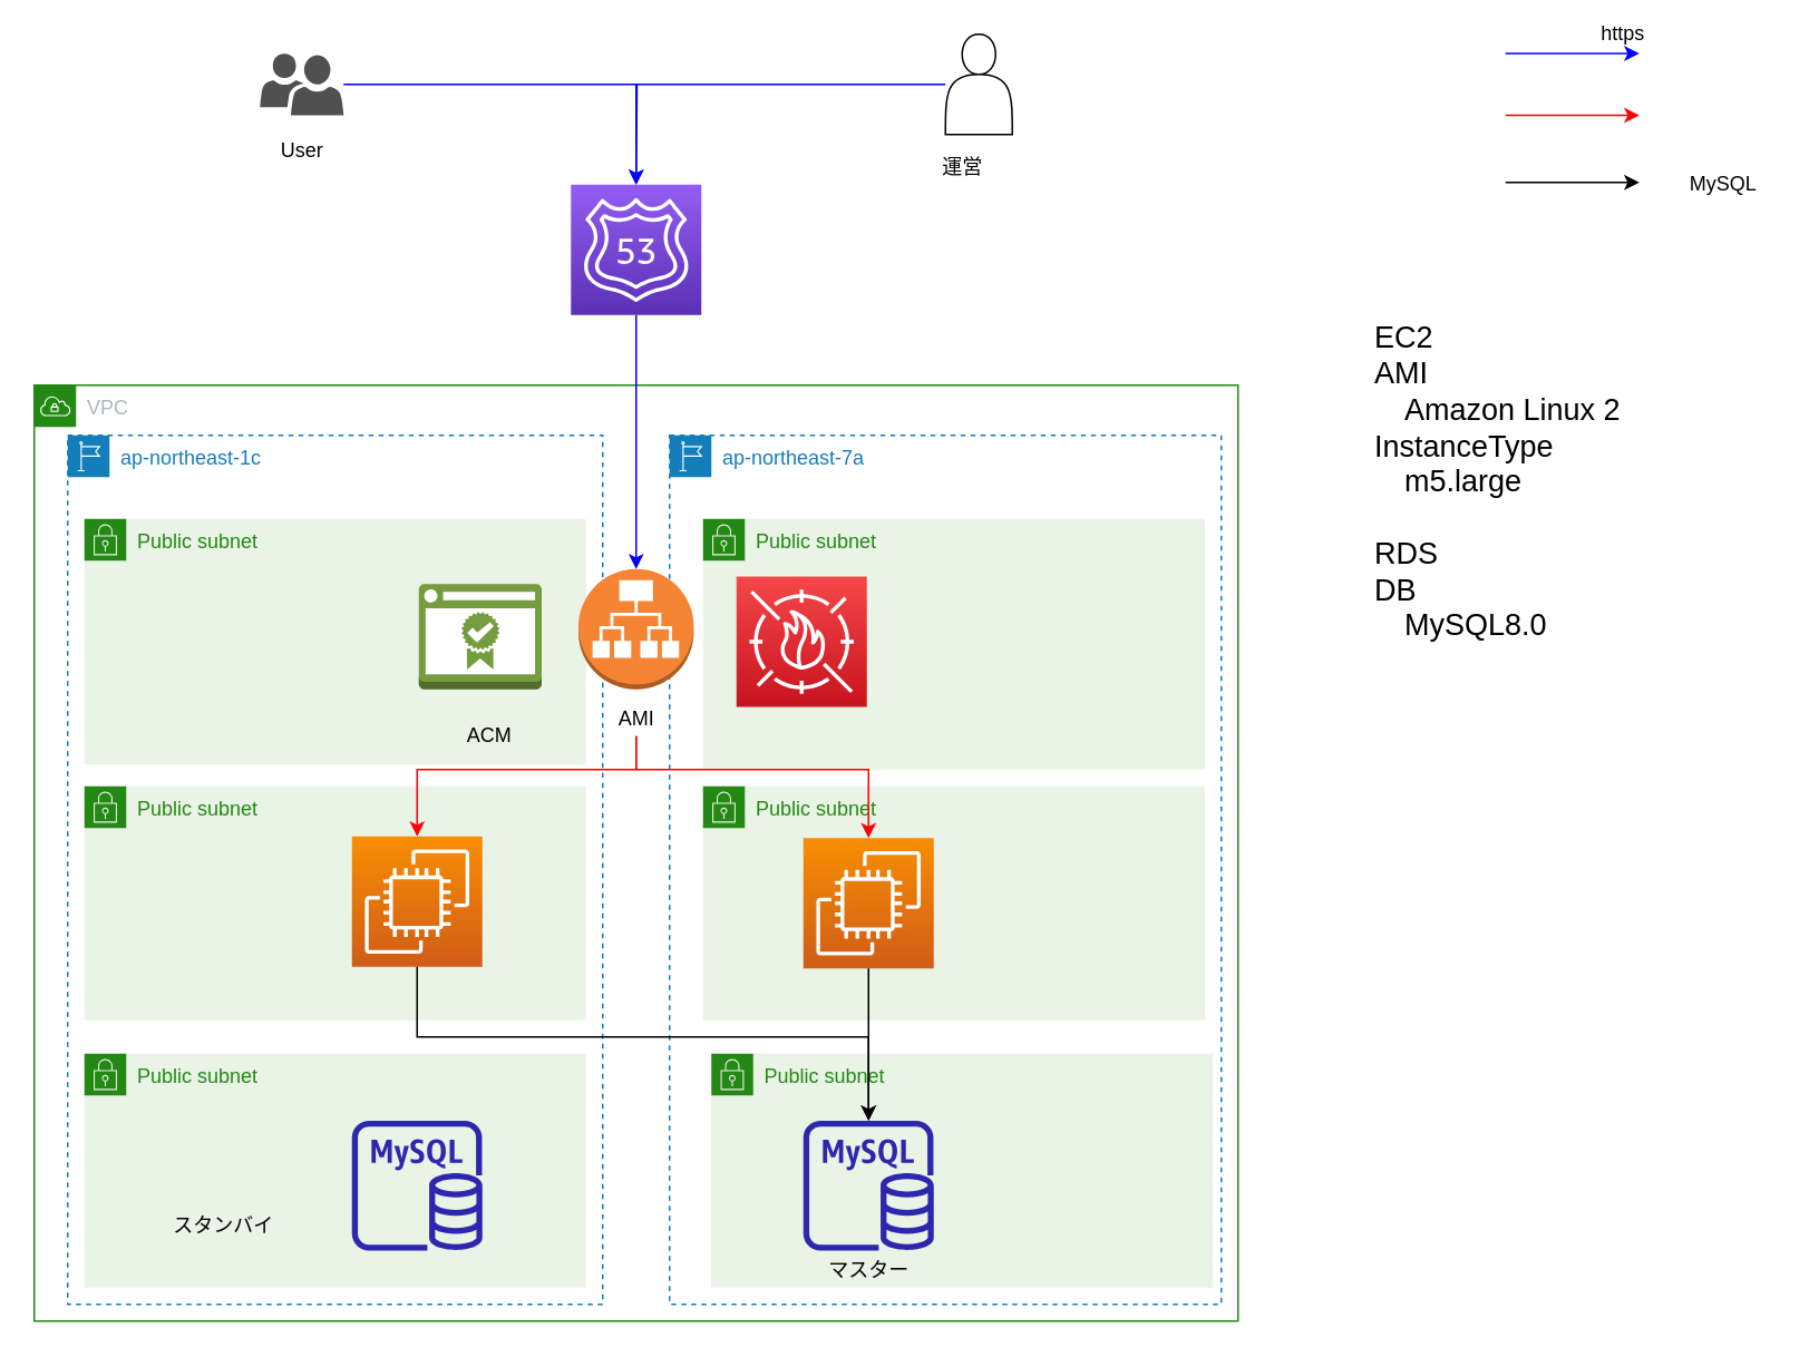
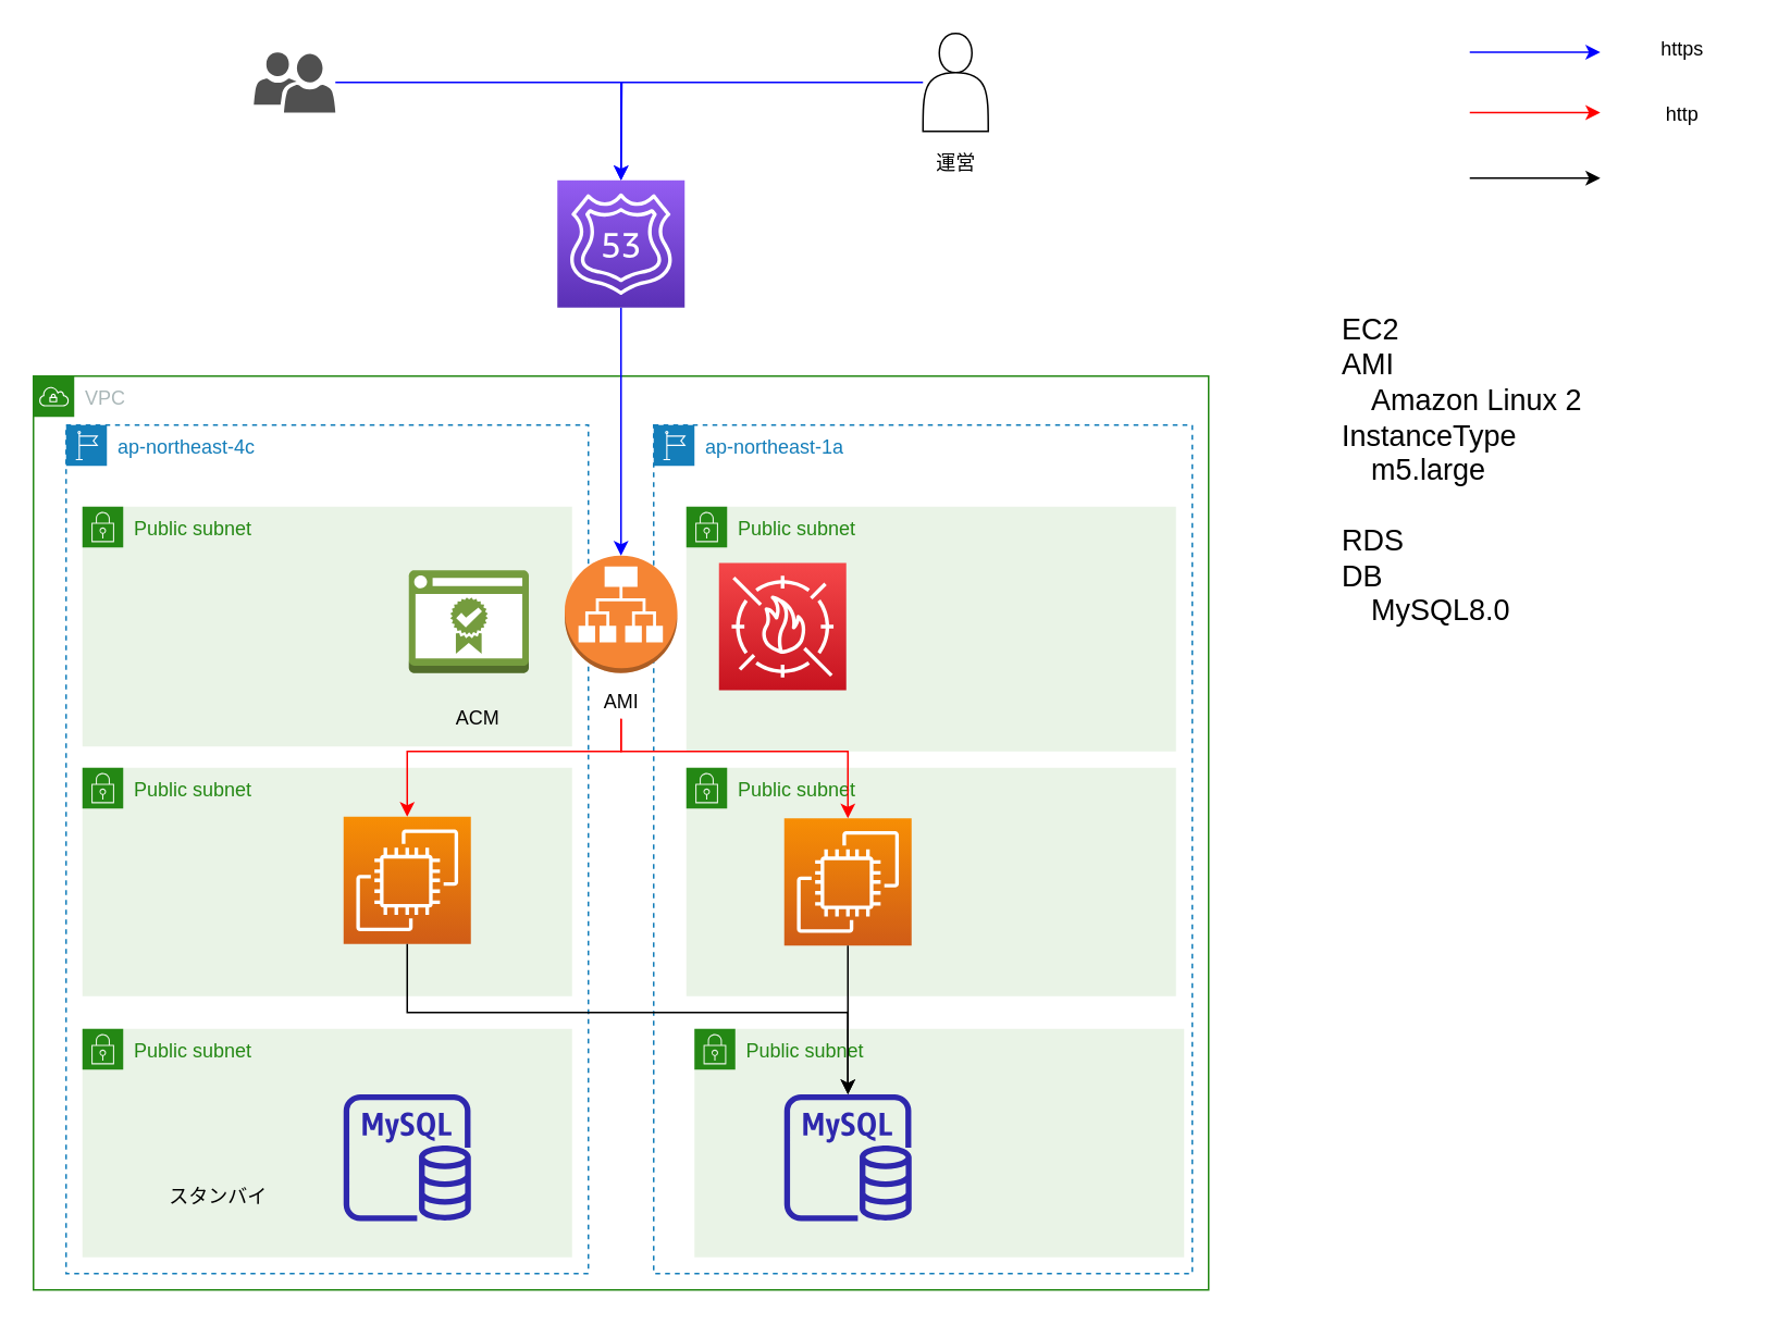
  <mxCell id="0" />
  <mxCell id="1" parent="0" />
- <mxCell id="2" value="ap-northeast-1c" style="points=[[0,0],[0.25,0],[0.5,0],[0.75,0],[1,0],[1,0.25],[1,0.5],[1,0.75],[1,1],[0.75,1],[0.5,1],[0.25,1],[0,1],[0,0.75],[0,0.5],[0,0.25]];outlineConnect=0;gradientColor=none;html=1;whiteSpace=wrap;fontSize=12;fontStyle=0;container=1;pointerEvents=0;collapsible=0;recursiveResize=0;shape=mxgraph.aws4.group;grIcon=mxgraph.aws4.group_region;strokeColor=#147EBA;fillColor=none;verticalAlign=top;align=left;spacingLeft=30;fontColor=#147EBA;dashed=1;" vertex="1" parent="1"><mxGeometry x="40" y="260" width="320" height="520" as="geometry" /></mxCell>
+ <mxCell id="2" value="ap-northeast-4c" style="points=[[0,0],[0.25,0],[0.5,0],[0.75,0],[1,0],[1,0.25],[1,0.5],[1,0.75],[1,1],[0.75,1],[0.5,1],[0.25,1],[0,1],[0,0.75],[0,0.5],[0,0.25]];outlineConnect=0;gradientColor=none;html=1;whiteSpace=wrap;fontSize=12;fontStyle=0;container=1;pointerEvents=0;collapsible=0;recursiveResize=0;shape=mxgraph.aws4.group;grIcon=mxgraph.aws4.group_region;strokeColor=#147EBA;fillColor=none;verticalAlign=top;align=left;spacingLeft=30;fontColor=#147EBA;dashed=1;" vertex="1" parent="1"><mxGeometry x="40" y="260" width="320" height="520" as="geometry" /></mxCell>
  <mxCell id="3" value="Public subnet" style="points=[[0,0],[0.25,0],[0.5,0],[0.75,0],[1,0],[1,0.25],[1,0.5],[1,0.75],[1,1],[0.75,1],[0.5,1],[0.25,1],[0,1],[0,0.75],[0,0.5],[0,0.25]];outlineConnect=0;gradientColor=none;html=1;whiteSpace=wrap;fontSize=12;fontStyle=0;container=1;pointerEvents=0;collapsible=0;recursiveResize=0;shape=mxgraph.aws4.group;grIcon=mxgraph.aws4.group_security_group;grStroke=0;strokeColor=#248814;fillColor=#E9F3E6;verticalAlign=top;align=left;spacingLeft=30;fontColor=#248814;dashed=0;" vertex="1" parent="2"><mxGeometry x="10" y="50" width="300" height="147" as="geometry" /></mxCell>
  <mxCell id="4" value="Public subnet" style="points=[[0,0],[0.25,0],[0.5,0],[0.75,0],[1,0],[1,0.25],[1,0.5],[1,0.75],[1,1],[0.75,1],[0.5,1],[0.25,1],[0,1],[0,0.75],[0,0.5],[0,0.25]];outlineConnect=0;gradientColor=none;html=1;whiteSpace=wrap;fontSize=12;fontStyle=0;container=1;pointerEvents=0;collapsible=0;recursiveResize=0;shape=mxgraph.aws4.group;grIcon=mxgraph.aws4.group_security_group;grStroke=0;strokeColor=#248814;fillColor=#E9F3E6;verticalAlign=top;align=left;spacingLeft=30;fontColor=#248814;dashed=0;" vertex="1" parent="2"><mxGeometry x="10" y="210" width="300" height="140" as="geometry" /></mxCell>
  <mxCell id="5" value="Public subnet" style="points=[[0,0],[0.25,0],[0.5,0],[0.75,0],[1,0],[1,0.25],[1,0.5],[1,0.75],[1,1],[0.75,1],[0.5,1],[0.25,1],[0,1],[0,0.75],[0,0.5],[0,0.25]];outlineConnect=0;gradientColor=none;html=1;whiteSpace=wrap;fontSize=12;fontStyle=0;container=1;pointerEvents=0;collapsible=0;recursiveResize=0;shape=mxgraph.aws4.group;grIcon=mxgraph.aws4.group_security_group;grStroke=0;strokeColor=#248814;fillColor=#E9F3E6;verticalAlign=top;align=left;spacingLeft=30;fontColor=#248814;dashed=0;" vertex="1" parent="2"><mxGeometry x="10" y="370" width="300" height="140" as="geometry" /></mxCell>
  <mxCell id="6" style="edgeStyle=orthogonalEdgeStyle;rounded=0;orthogonalLoop=1;jettySize=auto;html=1;strokeColor=#0000FF;" edge="1" parent="1" source="7"><mxGeometry relative="1" as="geometry"><mxPoint x="380" y="110" as="targetPoint" /></mxGeometry></mxCell>
  <mxCell id="7" value="" style="shape=actor;whiteSpace=wrap;html=1;" vertex="1" parent="1"><mxGeometry x="565" y="20" width="40" height="60" as="geometry" /></mxCell>
  <mxCell id="8" style="edgeStyle=orthogonalEdgeStyle;rounded=0;orthogonalLoop=1;jettySize=auto;html=1;strokeColor=#0000FF;" edge="1" parent="1" source="9" target="33"><mxGeometry relative="1" as="geometry" /></mxCell>
  <mxCell id="9" value="" style="sketch=0;pointerEvents=1;shadow=0;dashed=0;html=1;strokeColor=none;labelPosition=center;verticalLabelPosition=bottom;verticalAlign=top;align=center;fillColor=#505050;shape=mxgraph.mscae.intune.user_group" vertex="1" parent="1"><mxGeometry x="155" y="31.5" width="50" height="37" as="geometry" /></mxCell>
- <mxCell id="10" value="User" style="text;html=1;align=center;verticalAlign=middle;resizable=0;points=[];autosize=1;strokeColor=none;fillColor=none;" vertex="1" parent="1"><mxGeometry x="160" y="80" width="40" height="20" as="geometry" /></mxCell>
- <mxCell id="11" value="運営" style="text;html=1;align=center;verticalAlign=middle;resizable=0;points=[];autosize=1;strokeColor=none;fillColor=none;" vertex="1" parent="1"><mxGeometry x="555" y="90" width="40" height="20" as="geometry" /></mxCell>
+ <mxCell id="11" value="運営" style="text;html=1;align=center;verticalAlign=middle;resizable=0;points=[];autosize=1;strokeColor=none;fillColor=none;" vertex="1" parent="1"><mxGeometry x="565" y="90" width="40" height="20" as="geometry" /></mxCell>
  <mxCell id="12" value="VPC" style="points=[[0,0],[0.25,0],[0.5,0],[0.75,0],[1,0],[1,0.25],[1,0.5],[1,0.75],[1,1],[0.75,1],[0.5,1],[0.25,1],[0,1],[0,0.75],[0,0.5],[0,0.25]];outlineConnect=0;gradientColor=none;html=1;whiteSpace=wrap;fontSize=12;fontStyle=0;container=1;pointerEvents=0;collapsible=0;recursiveResize=0;shape=mxgraph.aws4.group;grIcon=mxgraph.aws4.group_vpc;strokeColor=#248814;fillColor=none;verticalAlign=top;align=left;spacingLeft=30;fontColor=#AAB7B8;dashed=0;" vertex="1" parent="1"><mxGeometry x="20" y="230" width="720" height="560" as="geometry" /></mxCell>
- <mxCell id="13" value="ap-northeast-7a" style="points=[[0,0],[0.25,0],[0.5,0],[0.75,0],[1,0],[1,0.25],[1,0.5],[1,0.75],[1,1],[0.75,1],[0.5,1],[0.25,1],[0,1],[0,0.75],[0,0.5],[0,0.25]];outlineConnect=0;gradientColor=none;html=1;whiteSpace=wrap;fontSize=12;fontStyle=0;container=1;pointerEvents=0;collapsible=0;recursiveResize=0;shape=mxgraph.aws4.group;grIcon=mxgraph.aws4.group_region;strokeColor=#147EBA;fillColor=none;verticalAlign=top;align=left;spacingLeft=30;fontColor=#147EBA;dashed=1;" vertex="1" parent="12"><mxGeometry x="380" y="30" width="330" height="520" as="geometry" /></mxCell>
+ <mxCell id="13" value="ap-northeast-1a" style="points=[[0,0],[0.25,0],[0.5,0],[0.75,0],[1,0],[1,0.25],[1,0.5],[1,0.75],[1,1],[0.75,1],[0.5,1],[0.25,1],[0,1],[0,0.75],[0,0.5],[0,0.25]];outlineConnect=0;gradientColor=none;html=1;whiteSpace=wrap;fontSize=12;fontStyle=0;container=1;pointerEvents=0;collapsible=0;recursiveResize=0;shape=mxgraph.aws4.group;grIcon=mxgraph.aws4.group_region;strokeColor=#147EBA;fillColor=none;verticalAlign=top;align=left;spacingLeft=30;fontColor=#147EBA;dashed=1;" vertex="1" parent="12"><mxGeometry x="380" y="30" width="330" height="520" as="geometry" /></mxCell>
  <mxCell id="14" value="Public subnet" style="points=[[0,0],[0.25,0],[0.5,0],[0.75,0],[1,0],[1,0.25],[1,0.5],[1,0.75],[1,1],[0.75,1],[0.5,1],[0.25,1],[0,1],[0,0.75],[0,0.5],[0,0.25]];outlineConnect=0;gradientColor=none;html=1;whiteSpace=wrap;fontSize=12;fontStyle=0;container=1;pointerEvents=0;collapsible=0;recursiveResize=0;shape=mxgraph.aws4.group;grIcon=mxgraph.aws4.group_security_group;grStroke=0;strokeColor=#248814;fillColor=#E9F3E6;verticalAlign=top;align=left;spacingLeft=30;fontColor=#248814;dashed=0;" vertex="1" parent="13"><mxGeometry x="20" y="50" width="300" height="150" as="geometry" /></mxCell>
  <mxCell id="15" value="" style="sketch=0;points=[[0,0,0],[0.25,0,0],[0.5,0,0],[0.75,0,0],[1,0,0],[0,1,0],[0.25,1,0],[0.5,1,0],[0.75,1,0],[1,1,0],[0,0.25,0],[0,0.5,0],[0,0.75,0],[1,0.25,0],[1,0.5,0],[1,0.75,0]];outlineConnect=0;fontColor=#232F3E;gradientColor=#F54749;gradientDirection=north;fillColor=#C7131F;strokeColor=#ffffff;dashed=0;verticalLabelPosition=bottom;verticalAlign=top;align=center;html=1;fontSize=12;fontStyle=0;aspect=fixed;shape=mxgraph.aws4.resourceIcon;resIcon=mxgraph.aws4.waf;" vertex="1" parent="14"><mxGeometry x="20" y="34.5" width="78" height="78" as="geometry" /></mxCell>
  <mxCell id="16" value="Public subnet" style="points=[[0,0],[0.25,0],[0.5,0],[0.75,0],[1,0],[1,0.25],[1,0.5],[1,0.75],[1,1],[0.75,1],[0.5,1],[0.25,1],[0,1],[0,0.75],[0,0.5],[0,0.25]];outlineConnect=0;gradientColor=none;html=1;whiteSpace=wrap;fontSize=12;fontStyle=0;container=1;pointerEvents=0;collapsible=0;recursiveResize=0;shape=mxgraph.aws4.group;grIcon=mxgraph.aws4.group_security_group;grStroke=0;strokeColor=#248814;fillColor=#E9F3E6;verticalAlign=top;align=left;spacingLeft=30;fontColor=#248814;dashed=0;" vertex="1" parent="13"><mxGeometry x="20" y="210" width="300" height="140" as="geometry" /></mxCell>
  <mxCell id="17" value="" style="sketch=0;points=[[0,0,0],[0.25,0,0],[0.5,0,0],[0.75,0,0],[1,0,0],[0,1,0],[0.25,1,0],[0.5,1,0],[0.75,1,0],[1,1,0],[0,0.25,0],[0,0.5,0],[0,0.75,0],[1,0.25,0],[1,0.5,0],[1,0.75,0]];outlineConnect=0;fontColor=#232F3E;gradientColor=#F78E04;gradientDirection=north;fillColor=#D05C17;strokeColor=#ffffff;dashed=0;verticalLabelPosition=bottom;verticalAlign=top;align=center;html=1;fontSize=12;fontStyle=0;aspect=fixed;shape=mxgraph.aws4.resourceIcon;resIcon=mxgraph.aws4.ec2;" vertex="1" parent="16"><mxGeometry x="60" y="31" width="78" height="78" as="geometry" /></mxCell>
  <mxCell id="18" value="Public subnet" style="points=[[0,0],[0.25,0],[0.5,0],[0.75,0],[1,0],[1,0.25],[1,0.5],[1,0.75],[1,1],[0.75,1],[0.5,1],[0.25,1],[0,1],[0,0.75],[0,0.5],[0,0.25]];outlineConnect=0;gradientColor=none;html=1;whiteSpace=wrap;fontSize=12;fontStyle=0;container=1;pointerEvents=0;collapsible=0;recursiveResize=0;shape=mxgraph.aws4.group;grIcon=mxgraph.aws4.group_security_group;grStroke=0;strokeColor=#248814;fillColor=#E9F3E6;verticalAlign=top;align=left;spacingLeft=30;fontColor=#248814;dashed=0;" vertex="1" parent="13"><mxGeometry x="25" y="370" width="300" height="140" as="geometry" /></mxCell>
  <mxCell id="19" value="" style="sketch=0;outlineConnect=0;fontColor=#232F3E;gradientColor=none;fillColor=#2E27AD;strokeColor=none;dashed=0;verticalLabelPosition=bottom;verticalAlign=top;align=center;html=1;fontSize=12;fontStyle=0;aspect=fixed;pointerEvents=1;shape=mxgraph.aws4.rds_mysql_instance;" vertex="1" parent="18"><mxGeometry x="55" y="40" width="78" height="78" as="geometry" /></mxCell>
- <mxCell id="20" value="マスター" style="text;html=1;align=center;verticalAlign=middle;resizable=0;points=[];autosize=1;strokeColor=none;fillColor=none;" vertex="1" parent="18"><mxGeometry x="64" y="120" width="60" height="20" as="geometry" /></mxCell>
  <mxCell id="21" style="edgeStyle=orthogonalEdgeStyle;rounded=0;orthogonalLoop=1;jettySize=auto;html=1;strokeColor=#000000;" edge="1" parent="13" source="17" target="19"><mxGeometry relative="1" as="geometry" /></mxCell>
  <mxCell id="22" value="" style="outlineConnect=0;dashed=0;verticalLabelPosition=bottom;verticalAlign=top;align=center;html=1;shape=mxgraph.aws3.application_load_balancer;fillColor=#F58534;gradientColor=none;" vertex="1" parent="12"><mxGeometry x="325.5" y="110" width="69" height="72" as="geometry" /></mxCell>
  <mxCell id="23" style="edgeStyle=orthogonalEdgeStyle;rounded=0;orthogonalLoop=1;jettySize=auto;html=1;entryX=0.5;entryY=0;entryDx=0;entryDy=0;entryPerimeter=0;strokeColor=#FF0000;" edge="1" parent="12" source="25" target="26"><mxGeometry relative="1" as="geometry"><Array as="points"><mxPoint x="360" y="230" /><mxPoint x="229" y="230" /></Array></mxGeometry></mxCell>
  <mxCell id="24" style="edgeStyle=orthogonalEdgeStyle;rounded=0;orthogonalLoop=1;jettySize=auto;html=1;entryX=0.5;entryY=0;entryDx=0;entryDy=0;entryPerimeter=0;strokeColor=#FF0000;" edge="1" parent="12" source="25" target="17"><mxGeometry relative="1" as="geometry"><Array as="points"><mxPoint x="360" y="230" /><mxPoint x="499" y="230" /></Array></mxGeometry></mxCell>
  <mxCell id="25" value="AMI" style="text;html=1;align=center;verticalAlign=middle;resizable=0;points=[];autosize=1;strokeColor=none;fillColor=none;" vertex="1" parent="12"><mxGeometry x="340" y="190" width="40" height="20" as="geometry" /></mxCell>
  <mxCell id="26" value="" style="sketch=0;points=[[0,0,0],[0.25,0,0],[0.5,0,0],[0.75,0,0],[1,0,0],[0,1,0],[0.25,1,0],[0.5,1,0],[0.75,1,0],[1,1,0],[0,0.25,0],[0,0.5,0],[0,0.75,0],[1,0.25,0],[1,0.5,0],[1,0.75,0]];outlineConnect=0;fontColor=#232F3E;gradientColor=#F78E04;gradientDirection=north;fillColor=#D05C17;strokeColor=#ffffff;dashed=0;verticalLabelPosition=bottom;verticalAlign=top;align=center;html=1;fontSize=12;fontStyle=0;aspect=fixed;shape=mxgraph.aws4.resourceIcon;resIcon=mxgraph.aws4.ec2;" vertex="1" parent="12"><mxGeometry x="190" y="270" width="78" height="78" as="geometry" /></mxCell>
  <mxCell id="27" value="" style="edgeStyle=orthogonalEdgeStyle;rounded=0;orthogonalLoop=1;jettySize=auto;html=1;strokeColor=#000000;" edge="1" parent="12" source="26" target="19"><mxGeometry relative="1" as="geometry"><Array as="points"><mxPoint x="229" y="390" /><mxPoint x="499" y="390" /></Array></mxGeometry></mxCell>
  <mxCell id="28" value="" style="outlineConnect=0;dashed=0;verticalLabelPosition=bottom;verticalAlign=top;align=center;html=1;shape=mxgraph.aws3.certificate_manager_2;fillColor=#759C3E;gradientColor=none;" vertex="1" parent="12"><mxGeometry x="230" y="119" width="73.5" height="63" as="geometry" /></mxCell>
  <mxCell id="29" value="ACM" style="text;html=1;align=center;verticalAlign=middle;resizable=0;points=[];autosize=1;strokeColor=none;fillColor=none;" vertex="1" parent="12"><mxGeometry x="251.75" y="200" width="40" height="20" as="geometry" /></mxCell>
  <mxCell id="30" value="" style="sketch=0;outlineConnect=0;fontColor=#232F3E;gradientColor=none;fillColor=#2E27AD;strokeColor=none;dashed=0;verticalLabelPosition=bottom;verticalAlign=top;align=center;html=1;fontSize=12;fontStyle=0;aspect=fixed;pointerEvents=1;shape=mxgraph.aws4.rds_mysql_instance;" vertex="1" parent="12"><mxGeometry x="190" y="440" width="78" height="78" as="geometry" /></mxCell>
  <mxCell id="31" value="スタンバイ" style="text;html=1;align=center;verticalAlign=middle;resizable=0;points=[];autosize=1;strokeColor=none;fillColor=none;" vertex="1" parent="12"><mxGeometry x="73" y="493" width="80" height="20" as="geometry" /></mxCell>
  <mxCell id="32" style="edgeStyle=orthogonalEdgeStyle;rounded=0;orthogonalLoop=1;jettySize=auto;html=1;entryX=0.5;entryY=0;entryDx=0;entryDy=0;entryPerimeter=0;strokeColor=#0000FF;" edge="1" parent="1" source="33" target="22"><mxGeometry relative="1" as="geometry" /></mxCell>
  <mxCell id="33" value="" style="sketch=0;points=[[0,0,0],[0.25,0,0],[0.5,0,0],[0.75,0,0],[1,0,0],[0,1,0],[0.25,1,0],[0.5,1,0],[0.75,1,0],[1,1,0],[0,0.25,0],[0,0.5,0],[0,0.75,0],[1,0.25,0],[1,0.5,0],[1,0.75,0]];outlineConnect=0;fontColor=#232F3E;gradientColor=#945DF2;gradientDirection=north;fillColor=#5A30B5;strokeColor=#ffffff;dashed=0;verticalLabelPosition=bottom;verticalAlign=top;align=center;html=1;fontSize=12;fontStyle=0;aspect=fixed;shape=mxgraph.aws4.resourceIcon;resIcon=mxgraph.aws4.route_53;" vertex="1" parent="1"><mxGeometry x="341" y="110" width="78" height="78" as="geometry" /></mxCell>
  <mxCell id="34" value="" style="endArrow=classic;html=1;rounded=0;strokeColor=#000000;" edge="1" parent="1"><mxGeometry width="50" height="50" relative="1" as="geometry"><mxPoint x="900" y="108.67" as="sourcePoint" /><mxPoint x="980" y="108.67" as="targetPoint" /></mxGeometry></mxCell>
  <mxCell id="35" value="" style="endArrow=classic;html=1;rounded=0;strokeColor=#FF0000;" edge="1" parent="1"><mxGeometry width="50" height="50" relative="1" as="geometry"><mxPoint x="900" y="68.5" as="sourcePoint" /><mxPoint x="980" y="68.5" as="targetPoint" /></mxGeometry></mxCell>
  <mxCell id="36" value="" style="endArrow=classic;html=1;rounded=0;strokeColor=#0000FF;" edge="1" parent="1"><mxGeometry width="50" height="50" relative="1" as="geometry"><mxPoint x="900" y="31.5" as="sourcePoint" /><mxPoint x="980" y="31.5" as="targetPoint" /></mxGeometry></mxCell>
- <mxCell id="37" value="MySQL" style="text;html=1;align=center;verticalAlign=middle;resizable=0;points=[];autosize=1;strokeColor=none;fillColor=none;" vertex="1" parent="1"><mxGeometry x="1000" y="100" width="60" height="20" as="geometry" /></mxCell>
- <mxCell id="39" value="https" style="text;html=1;align=center;verticalAlign=middle;resizable=0;points=[];autosize=1;strokeColor=none;fillColor=none;" vertex="1" parent="1"><mxGeometry x="950" y="10" width="40" height="20" as="geometry" /></mxCell>
+ <mxCell id="38" value="http" style="text;html=1;align=center;verticalAlign=middle;resizable=0;points=[];autosize=1;strokeColor=none;fillColor=none;" vertex="1" parent="1"><mxGeometry x="1010" y="60" width="40" height="20" as="geometry" /></mxCell>
+ <mxCell id="39" value="https" style="text;html=1;align=center;verticalAlign=middle;resizable=0;points=[];autosize=1;strokeColor=none;fillColor=none;" vertex="1" parent="1"><mxGeometry x="1010" y="20" width="40" height="20" as="geometry" /></mxCell>
  <mxCell id="40" value="&lt;div&gt;&lt;span style=&quot;font-size: 18px&quot;&gt;EC2&lt;/span&gt;&lt;/div&gt;&lt;font style=&quot;font-size: 18px&quot;&gt;&lt;div&gt;AMI&lt;/div&gt;&lt;div&gt;　Amazon Linux 2&lt;/div&gt;&lt;div&gt;InstanceType&lt;/div&gt;&lt;div&gt;　m5.large&lt;/div&gt;&lt;div&gt;&lt;br&gt;&lt;/div&gt;&lt;div&gt;RDS&lt;/div&gt;&lt;div&gt;DB&lt;/div&gt;&lt;div&gt;　MySQL8.0&lt;/div&gt;&lt;div&gt;&lt;br&gt;&lt;/div&gt;&lt;div&gt;　&amp;nbsp;&lt;/div&gt;&lt;/font&gt;" style="text;html=1;align=left;verticalAlign=middle;resizable=0;points=[];autosize=1;strokeColor=none;fillColor=none;" vertex="1" parent="1"><mxGeometry x="820" y="230" width="160" height="160" as="geometry" /></mxCell>
